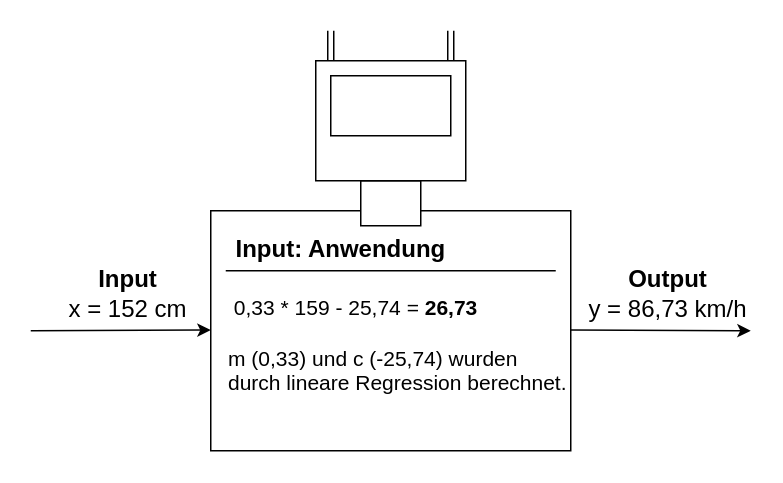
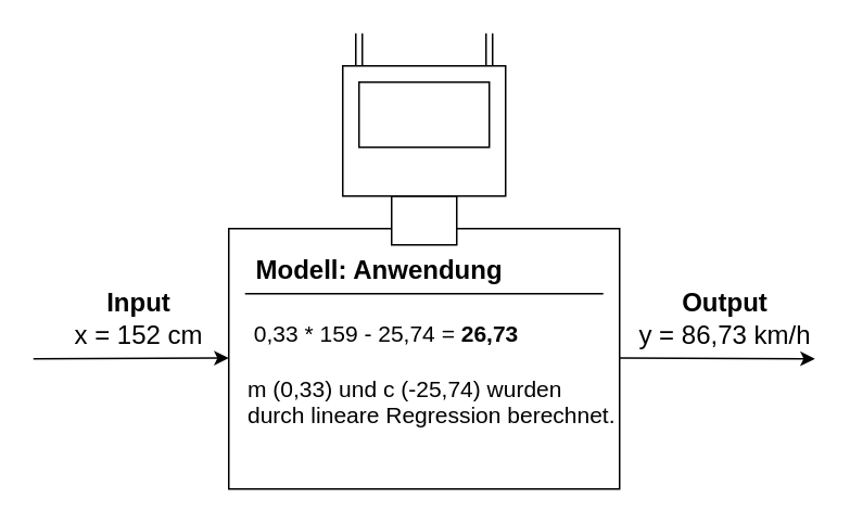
  <mxCell id="0" />
  <mxCell id="1" parent="0" />
  <mxCell id="2" value="" style="whiteSpace=wrap;html=1;fontFamily=Helvetica;" vertex="1" parent="1"><mxGeometry x="140" y="140" width="240" height="160" as="geometry" /></mxCell>
  <mxCell id="3" value="" style="edgeStyle=none;orthogonalLoop=1;jettySize=auto;html=1;rounded=0;fontFamily=Helvetica;" edge="1" parent="1"><mxGeometry width="80" relative="1" as="geometry"><mxPoint x="20" y="220" as="sourcePoint" /><mxPoint x="140" y="219.5" as="targetPoint" /><Array as="points" /></mxGeometry></mxCell>
  <mxCell id="4" value="" style="edgeStyle=none;orthogonalLoop=1;jettySize=auto;html=1;rounded=0;fontFamily=Helvetica;" edge="1" parent="1"><mxGeometry width="80" relative="1" as="geometry"><mxPoint x="380" y="219.5" as="sourcePoint" /><mxPoint x="500" y="220" as="targetPoint" /><Array as="points" /></mxGeometry></mxCell>
  <mxCell id="5" value="" style="whiteSpace=wrap;html=1;fontFamily=Helvetica;" vertex="1" parent="1"><mxGeometry x="240" y="120" width="40" height="30" as="geometry" /></mxCell>
  <mxCell id="6" value="" style="whiteSpace=wrap;html=1;fontFamily=Helvetica;" vertex="1" parent="1"><mxGeometry x="220" y="60" width="80" height="10" as="geometry" /></mxCell>
  <mxCell id="7" value="" style="edgeStyle=none;orthogonalLoop=1;jettySize=auto;html=1;rounded=0;fontFamily=Helvetica;" edge="1" parent="1" target="8"><mxGeometry width="80" relative="1" as="geometry"><mxPoint x="300" y="50" as="sourcePoint" /><mxPoint x="300" y="20" as="targetPoint" /><Array as="points" /></mxGeometry></mxCell>
  <mxCell id="8" value="" style="whiteSpace=wrap;html=1;fontFamily=Helvetica;" vertex="1" parent="1"><mxGeometry x="210" y="40" width="100" height="80" as="geometry" /></mxCell>
  <mxCell id="9" value="" style="edgeStyle=none;orthogonalLoop=1;jettySize=auto;html=1;rounded=0;shape=link;fontFamily=Helvetica;" edge="1" parent="1"><mxGeometry width="80" relative="1" as="geometry"><mxPoint x="220" y="40" as="sourcePoint" /><mxPoint x="220" y="20" as="targetPoint" /><Array as="points" /></mxGeometry></mxCell>
  <mxCell id="10" value="" style="edgeStyle=none;orthogonalLoop=1;jettySize=auto;html=1;rounded=0;shape=link;fontFamily=Helvetica;" edge="1" parent="1"><mxGeometry width="80" relative="1" as="geometry"><mxPoint x="300" y="40" as="sourcePoint" /><mxPoint x="300" y="20" as="targetPoint" /><Array as="points" /></mxGeometry></mxCell>
  <mxCell id="11" value="" style="whiteSpace=wrap;html=1;fontFamily=Helvetica;" vertex="1" parent="1"><mxGeometry x="220" y="50" width="80" height="40" as="geometry" /></mxCell>
  <mxCell id="12" value="&lt;b&gt;Input&lt;/b&gt;&lt;div&gt;x = 152 cm&lt;/div&gt;" style="text;strokeColor=none;align=center;fillColor=none;html=1;verticalAlign=middle;whiteSpace=wrap;rounded=0;fontFamily=Helvetica;fontSize=16;" vertex="1" parent="1"><mxGeometry x="40" y="170" width="90" height="50" as="geometry" /></mxCell>
  <mxCell id="13" value="&lt;b&gt;Output&lt;/b&gt;&lt;div&gt;y = 86,73 km/h&lt;/div&gt;" style="text;strokeColor=none;align=center;fillColor=none;html=1;verticalAlign=middle;whiteSpace=wrap;rounded=0;fontFamily=Helvetica;fontSize=16;" vertex="1" parent="1"><mxGeometry x="390" y="170" width="110" height="50" as="geometry" /></mxCell>
- <mxCell id="14" value="&lt;div&gt;&lt;b&gt;&lt;font style=&quot;font-size: 16px;&quot;&gt;Input: Anwendung&lt;/font&gt;&lt;/b&gt;&lt;/div&gt;" style="text;strokeColor=none;align=left;fillColor=none;html=1;verticalAlign=middle;whiteSpace=wrap;rounded=0;fontFamily=Helvetica;" vertex="1" parent="1"><mxGeometry x="154.75" y="150" width="210.5" height="30" as="geometry" /></mxCell>
+ <mxCell id="14" value="&lt;div&gt;&lt;b&gt;&lt;font style=&quot;font-size: 16px;&quot;&gt;Modell: Anwendung&lt;/font&gt;&lt;/b&gt;&lt;/div&gt;" style="text;strokeColor=none;align=left;fillColor=none;html=1;verticalAlign=middle;whiteSpace=wrap;rounded=0;fontFamily=Helvetica;" vertex="1" parent="1"><mxGeometry x="154.75" y="150" width="210.5" height="30" as="geometry" /></mxCell>
  <mxCell id="15" value="&lt;div style=&quot;font-size: 14px;&quot;&gt;&lt;font style=&quot;font-size: 14px;&quot;&gt;&amp;nbsp;0,33 * 159 - 25,74 = &lt;b&gt;26,73 &lt;br&gt;&lt;/b&gt;&lt;/font&gt;&lt;/div&gt;&lt;div style=&quot;font-size: 14px;&quot;&gt;&lt;font style=&quot;font-size: 14px;&quot;&gt;&lt;br&gt;&lt;/font&gt;&lt;/div&gt;&lt;div style=&quot;font-size: 14px;&quot;&gt;&lt;font style=&quot;font-size: 14px;&quot;&gt;m (0,33) und c (-25,74) wurden&lt;/font&gt;&lt;/div&gt;&lt;div style=&quot;font-size: 14px;&quot;&gt;&lt;font style=&quot;font-size: 14px;&quot;&gt;durch lineare Regression berechnet.&lt;/font&gt;&lt;/div&gt;&lt;div&gt;&lt;br&gt;&lt;/div&gt;" style="text;html=1;align=left;verticalAlign=top;whiteSpace=wrap;rounded=0;fontFamily=Helvetica;" vertex="1" parent="1"><mxGeometry x="150" y="190" width="230" height="90" as="geometry" /></mxCell>
  <mxCell id="16" value="" style="endArrow=none;html=1;rounded=0;fontFamily=Helvetica;" edge="1" parent="1"><mxGeometry width="50" height="50" relative="1" as="geometry"><mxPoint x="150" y="180" as="sourcePoint" /><mxPoint x="370" y="180" as="targetPoint" /></mxGeometry></mxCell>
